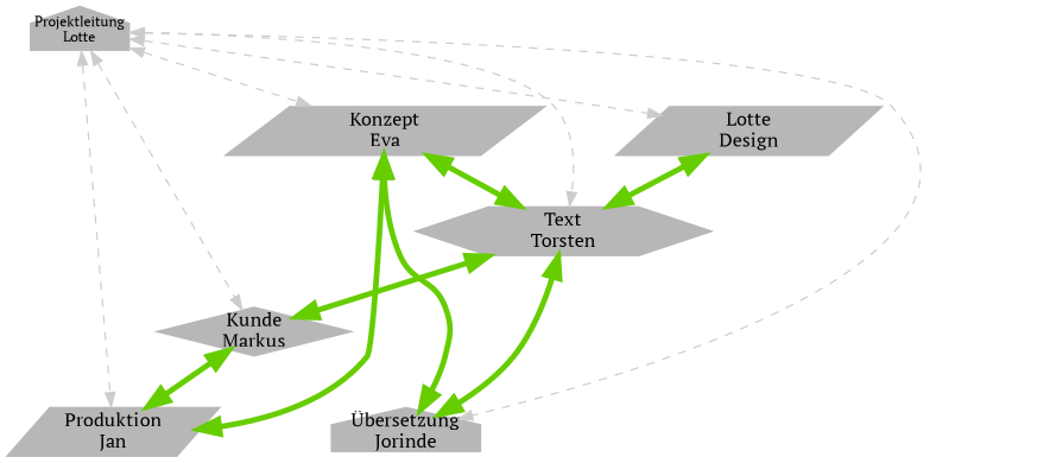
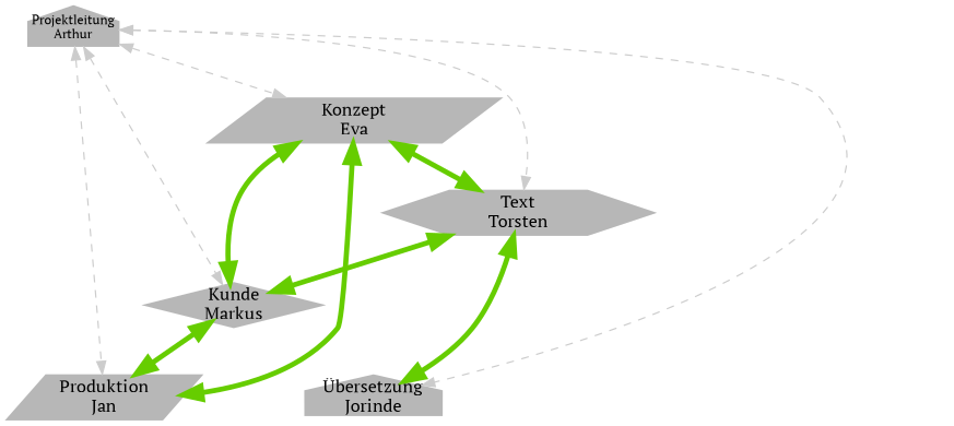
  digraph {
    fontname="PT Serif"
    node [color=blue fillcolor="#B7B7B7" fixedsize=1 fontname="PT Serif" fontsize=14 penwidth=0 shape=parallelogram style=filled]
    edge [arrowsize=1.5 color="#66cd00" dir=both fontname="PT Serif" penwidth=4 style=solid weight=0.1]
-   n1 [fontsize=10 label="Projektleitung\nLotte" shape=house width=1]
+   n1 [fontsize=10 label="Projektleitung\nArthur" shape=house width=1]
    n2 [label="Konzept\nEva" width=3]
-   n3 [color=purple label="Lotte\nDesign" width=2.5]
    n4 [label="Text\nTorsten" shape=hexagon width=3]
    n5 [color=darkorange label="Kunde\nMarkus" shape=diamond width=2]
    n6 [color=purple label="Übersetzung\nJorinde" shape=house width=1.5]
    n7 [color=darkorange label="Produktion\nJan" width=2]
    n1 -> n2 [arrowsize=1 color="#CCCCCC" penwidth=1 style=dashed]
-   n1 -> n3 [arrowsize=1 color="#CCCCCC" penwidth=1 style=dashed]
    n1 -> n4 [arrowsize=1 color="#CCCCCC" penwidth=1 style=dashed]
    n1 -> n5 [arrowsize=1 color="#CCCCCC" penwidth=1 style=dashed]
    n1 -> n6 [arrowsize=1 color="#CCCCCC" penwidth=1 style=dashed]
    n1 -> n7 [arrowsize=1 color="#CCCCCC" penwidth=1 style=dashed]
    n2 -> n4
-   n2 -> n6
+   n2 -> n5
    n2 -> n7
-   n3 -> n4
    n4 -> n5
    n4 -> n6
    n5 -> n7
  }
